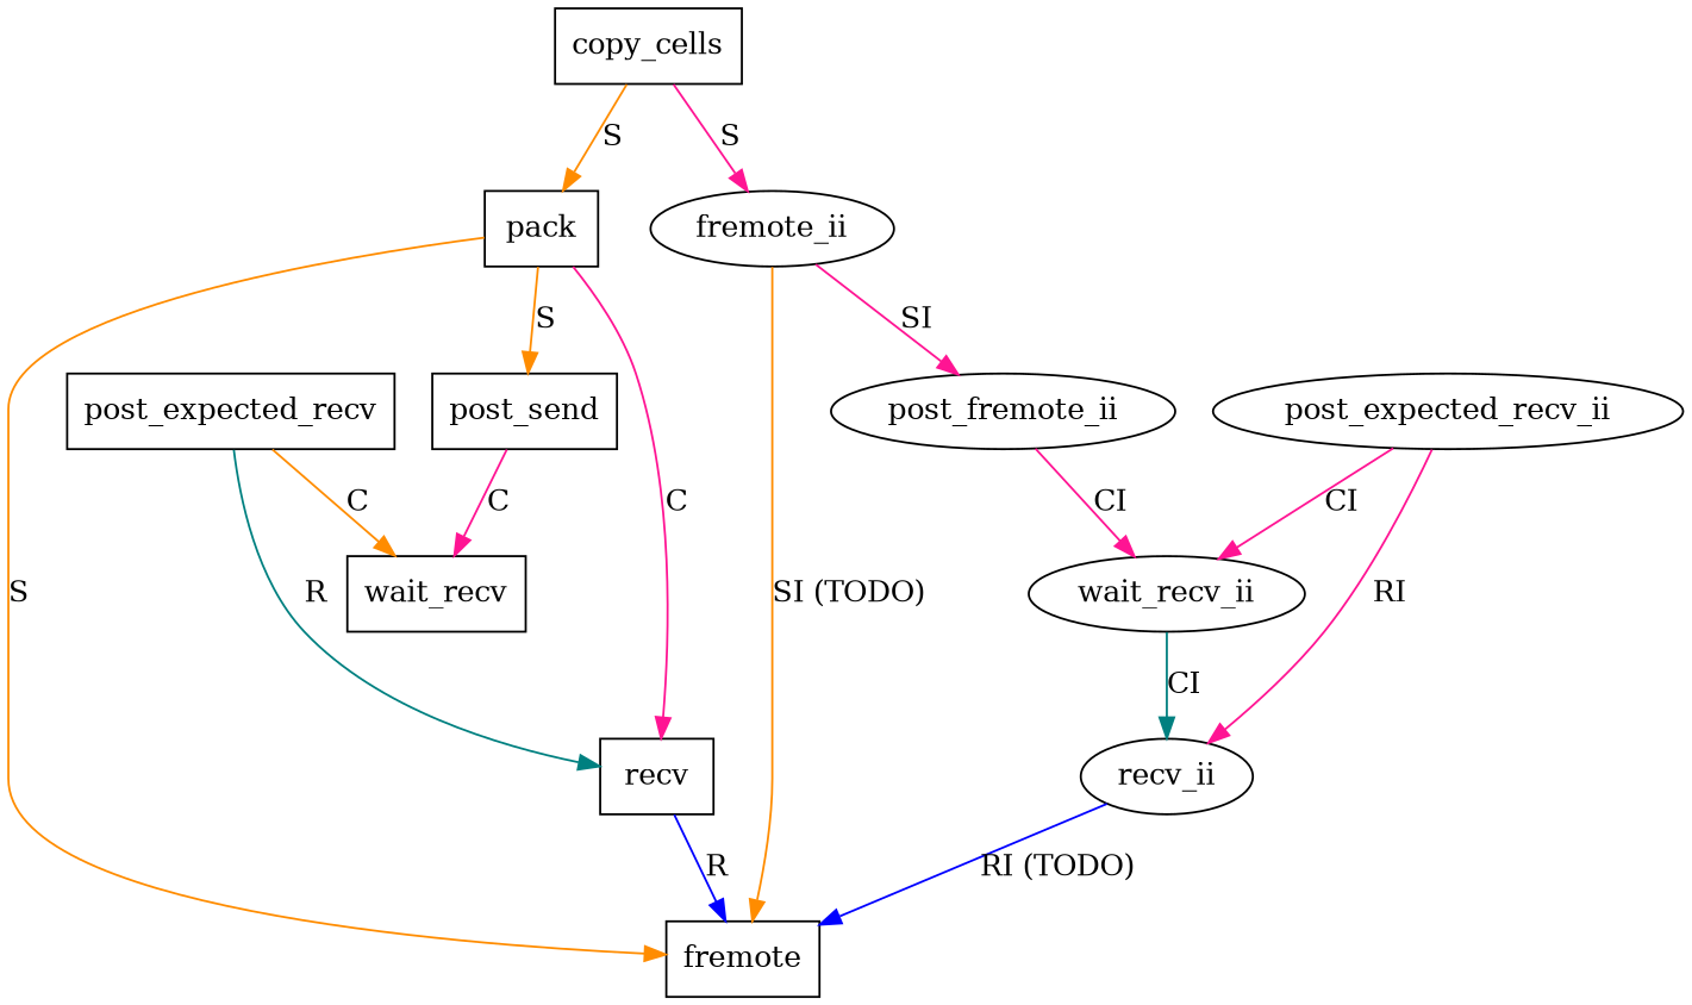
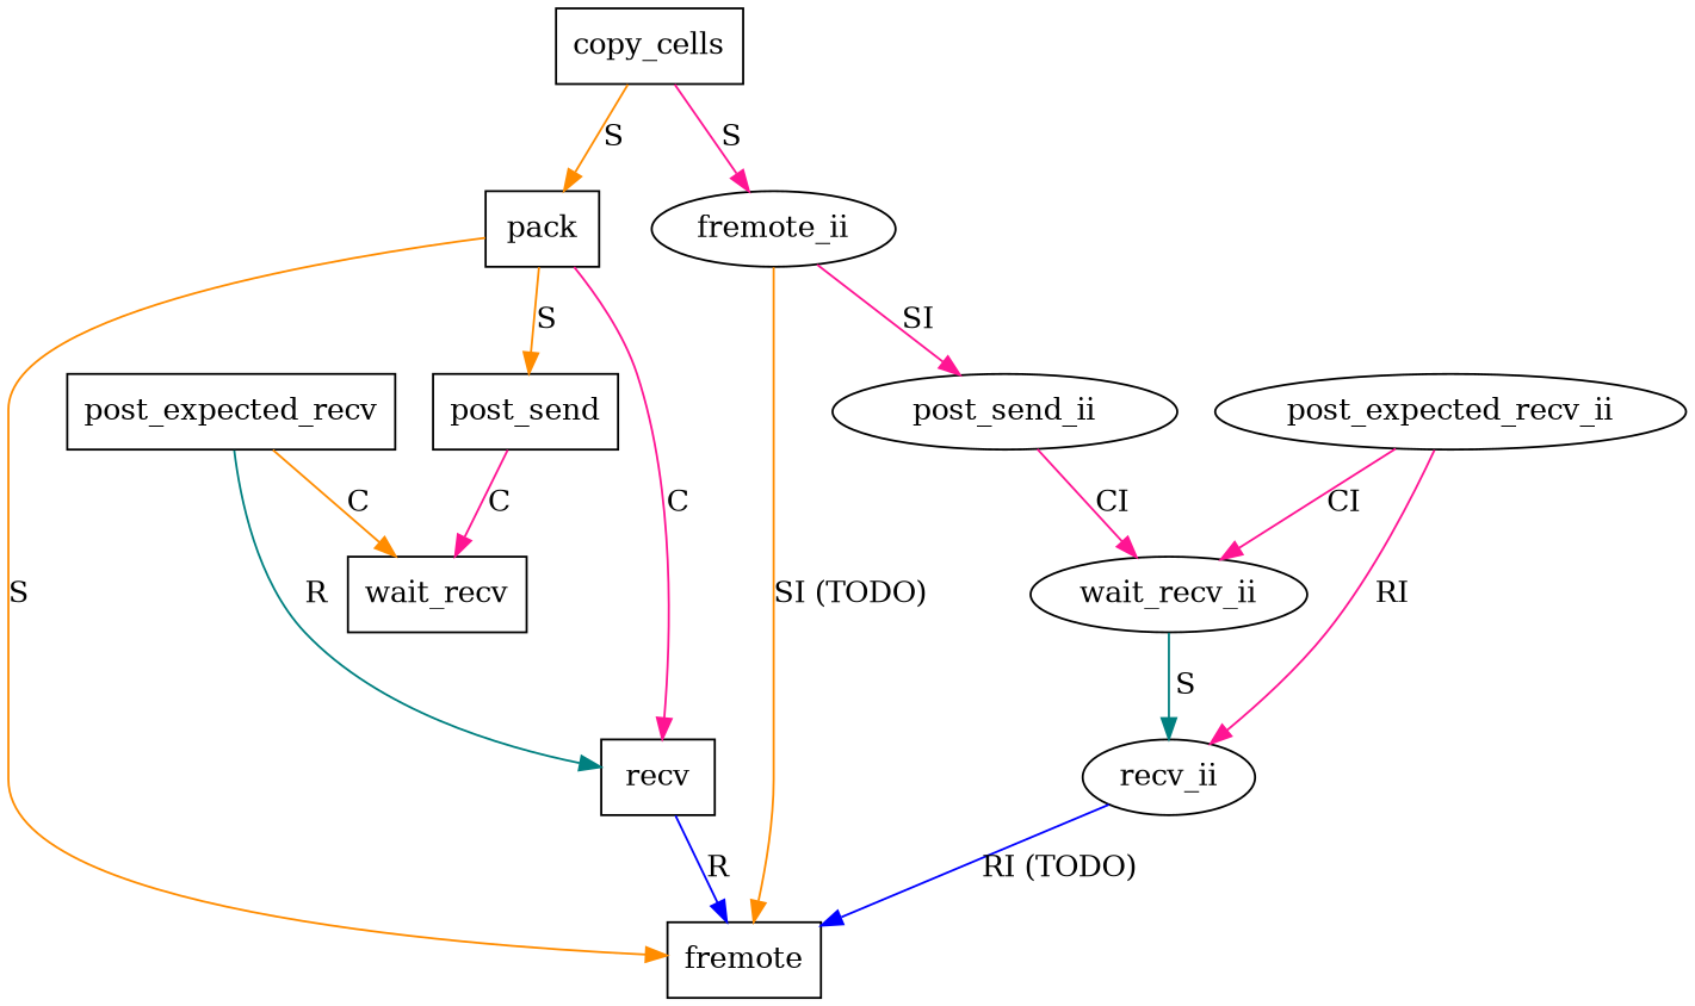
  digraph {
    node [shape=box]
    edge [color=deeppink]
    copy_cells
    pack
    post_send
    fremote
    wait_recv
    recv
    post_expected_recv
    n8 [label=fremote_ii shape=""]
-   post_send_ii [label=post_fremote_ii shape=""]
+   post_send_ii [shape=""]
    wait_recv_ii [shape=""]
    recv_ii [shape=""]
    post_expected_recv_ii [shape=""]
    subgraph sub_1 {
      copy_cells
      pack
      post_send
      fremote
      wait_recv
      recv
      post_expected_recv
    }
    subgraph sub_2 {
      rank=same
      pack
      n8
    }
    subgraph sub_3 {
      rank=same
      post_send
      post_send_ii
    }
    subgraph sub_4 {
      rank=same
      wait_recv
      wait_recv_ii
    }
    subgraph sub_5 {
      rank=same
      recv
      recv_ii
    }
    subgraph sub_6 {
      rank=same
      post_expected_recv
      post_expected_recv_ii
    }
    copy_cells -> pack [color=darkorange label=S]
    copy_cells -> n8 [label=S]
    pack -> post_send [color=darkorange label=S]
    pack -> fremote [color=darkorange label=S]
    pack -> recv [label=C]
    post_send -> wait_recv [label=C]
    recv -> fremote [color=blue label=R]
    post_expected_recv -> wait_recv [color=darkorange label=C]
    post_expected_recv -> recv [color=teal label=R]
    n8 -> fremote [color=darkorange label="SI (TODO)"]
    n8 -> post_send_ii [label=SI]
    post_send_ii -> wait_recv_ii [label=CI]
-   wait_recv_ii -> recv_ii [color=teal label=CI]
+   wait_recv_ii -> recv_ii [color=teal label=S]
    recv_ii -> fremote [color=blue label="RI (TODO)"]
    post_expected_recv_ii -> wait_recv_ii [label=CI]
    post_expected_recv_ii -> recv_ii [label=RI]
  }
